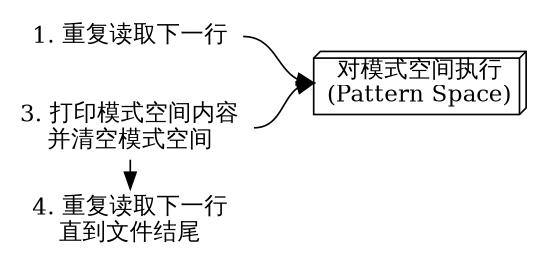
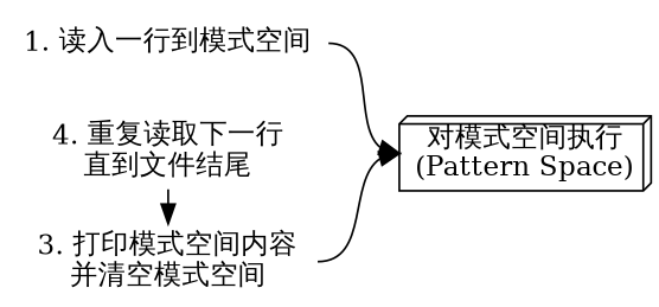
  digraph {
    rankdir=LR
    node [shape=plaintext]
    edge [headport=w tailport=e]
-   n1 [label="1. 重复读取下一行"]
+   n1 [label="1. 读入一行到模式空间"]
    n2 [label="3. 打印模式空间内容\n并清空模式空间"]
    n3 [label="4. 重复读取下一行\n直到文件结尾"]
    n4 [label="对模式空间执行\n(Pattern Space)" shape=box3d]
    subgraph sub_1 {
      rank=same
      n1
      n2
      n3
    }
    n1 -> n4
-   n2 -> n3 [headport="" tailport=""]
+   n3 -> n2 [headport="" tailport=""]
    n2 -> n4
  }
